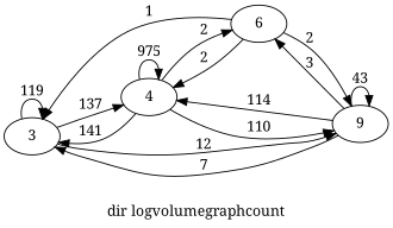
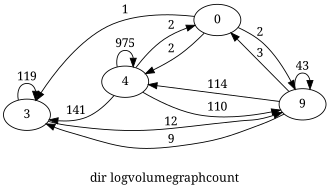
  digraph {
    fontname="Noto Serif"
    label="dir logvolumegraphcount"
    rankdir=LR
    node [fontname="Noto Serif"]
    edge [fontname="Noto Serif"]
    3
    4
    n3 [label=9]
-   6
+   6 [label=0]
    3 -> 3 [label=119]
-   3 -> 4 [label=137]
    3 -> n3 [label=12]
    4 -> 3 [label=141]
    4 -> 4 [label=975]
    4 -> n3 [label=110]
    4 -> 6 [label=2]
-   n3 -> 3 [label=7]
+   n3 -> 3 [label=9]
    n3 -> 4 [label=114]
    n3 -> n3 [label=43]
    n3 -> 6 [label=3]
    6 -> 3 [label=1]
    6 -> 4 [label=2]
    6 -> n3 [label=2]
  }
